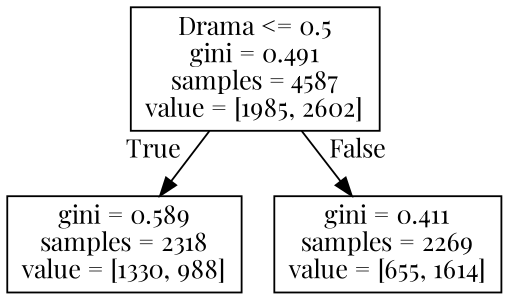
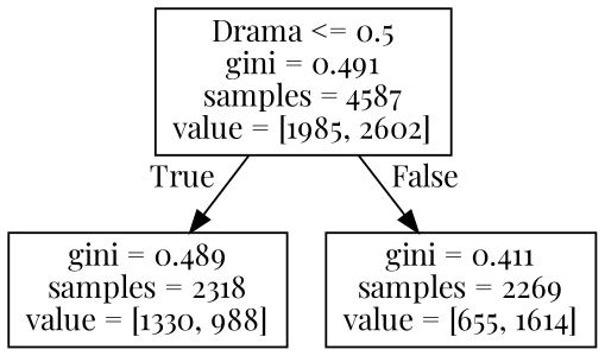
  digraph {
    fontname="Playfair Display"
    node [shape=box fontname="Playfair Display"]
    edge [labeldistance=2.5 fontname="Playfair Display"]
    n1 [label="Drama <= 0.5\ngini = 0.491\nsamples = 4587\nvalue = [1985, 2602]"]
-   n2 [label="gini = 0.589\nsamples = 2318\nvalue = [1330, 988]"]
+   n2 [label="gini = 0.489\nsamples = 2318\nvalue = [1330, 988]"]
    n3 [label="gini = 0.411\nsamples = 2269\nvalue = [655, 1614]"]
    n1 -> n2 [headlabel=True labelangle=45]
    n1 -> n3 [headlabel=False labelangle=-45]
  }
